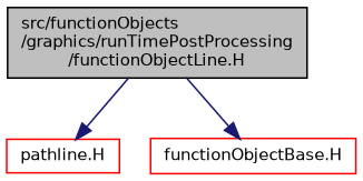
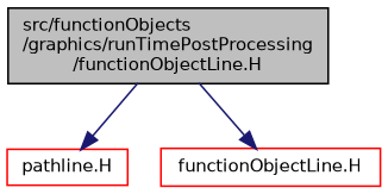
  digraph {
    node [color=red fontname=Helvetica fontsize=10 shape=record]
    edge [color=midnightblue fontname=Helvetica fontsize=10 labelfontname=Helvetica labelfontsize=10 style=solid]
    n1 [color=black fillcolor=grey75 fontcolor=black height=0.2 label="src/functionObjects\l/graphics/runTimePostProcessing\l/functionObjectLine.H" style=filled width=0.4]
    n2 [height=0.2 label="pathline.H" width=0.4]
-   n3 [height=0.2 label="functionObjectBase.H" width=0.4]
+   n3 [height=0.2 label="functionObjectLine.H" width=0.4]
    n1 -> n2
    n1 -> n3
  }
